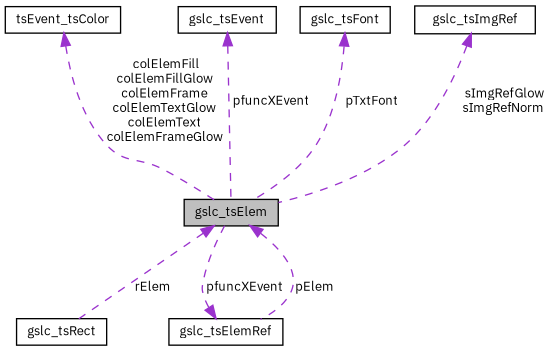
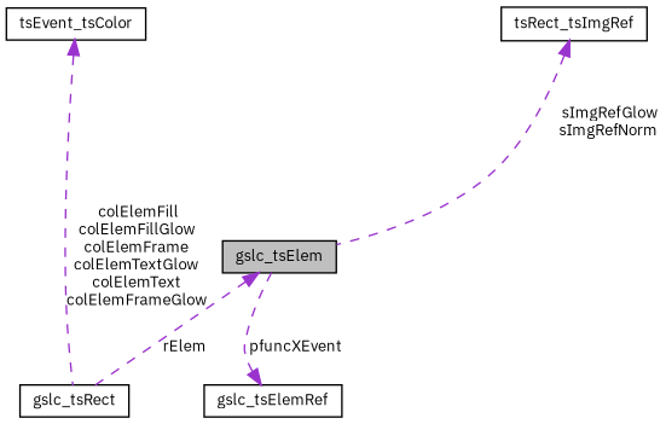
  digraph {
    fontname="IBM Plex Sans"
    node [color=black fillcolor=white fontname="IBM Plex Sans" fontsize=10 shape=record style=filled]
    edge [color=darkorchid3 dir=back fontname="IBM Plex Sans" fontsize=10 labelfontname=Helvetica labelfontsize=10 style=dashed]
    n1 [fillcolor=grey75 fontcolor=black height=0.2 label=gslc_tsElem width=0.4]
    n2 [height=0.2 label=gslc_tsElemRef width=0.4]
    n3 [height=0.2 label=gslc_tsRect width=0.4]
-   n4 [height=0.2 label=gslc_tsEvent width=0.4]
-   n5 [height=0.2 label=gslc_tsFont width=0.4]
-   n6 [height=0.2 label=gslc_tsImgRef width=0.4]
+   n6 [height=0.2 label=tsRect_tsImgRef width=0.4]
    n7 [height=0.2 label=tsEvent_tsColor width=0.4]
-   n1 -> n2 [label=" pElem"]
    n1 -> n3 [label=" rElem"]
    n2 -> n1 [label=" pfuncXEvent"]
-   n4 -> n1 [label=" pfuncXEvent"]
-   n5 -> n1 [label=" pTxtFont"]
    n6 -> n1 [label=" sImgRefGlow\nsImgRefNorm"]
-   n7 -> n1 [label=" colElemFill\ncolElemFillGlow\ncolElemFrame\ncolElemTextGlow\ncolElemText\ncolElemFrameGlow"]
+   n7 -> n3 [label=" colElemFill\ncolElemFillGlow\ncolElemFrame\ncolElemTextGlow\ncolElemText\ncolElemFrameGlow"]
  }
